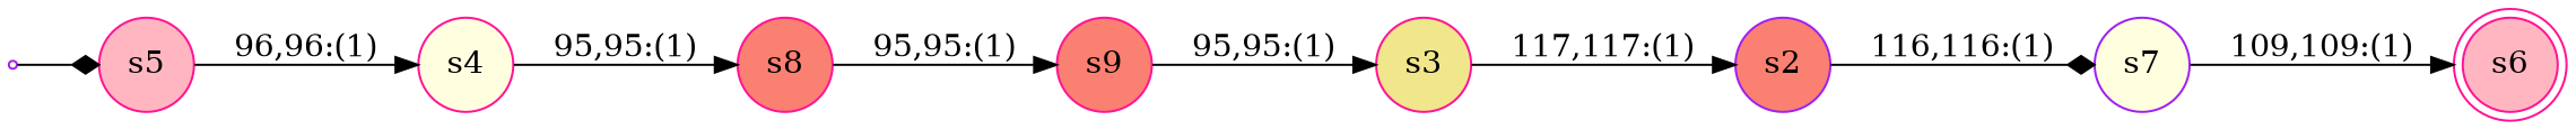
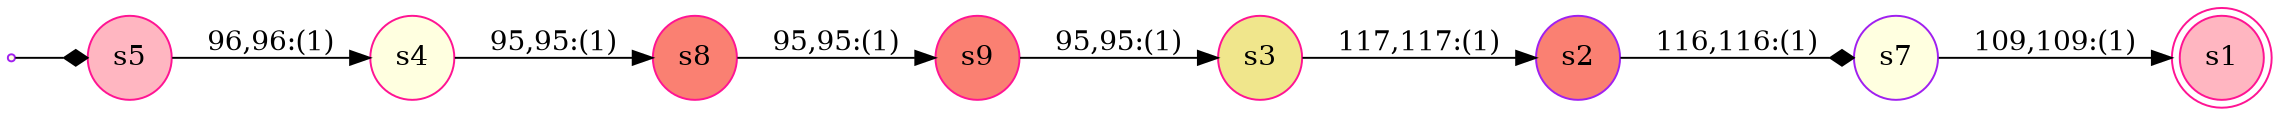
  digraph {
    rankdir=LR
    node [color=deeppink fillcolor=lightyellow shape=circle style=filled]
    edge [arrowhead=normal]
    init [color=purple shape=point]
    s5 [fillcolor=lightpink]
    s4
-   s6 [fillcolor=lightpink shape=doublecircle]
+   s6 [fillcolor=lightpink shape=doublecircle label=s1]
    s8 [fillcolor=salmon]
    s9 [fillcolor=salmon]
    s3 [fillcolor=khaki]
    s2 [color=purple fillcolor=salmon]
    s7 [color=purple]
    init -> s5 [arrowhead=diamond]
    s5 -> s4 [label="96,96:(1)"]
    s4 -> s8 [label="95,95:(1)"]
    s8 -> s9 [label="95,95:(1)"]
    s9 -> s3 [label="95,95:(1)"]
    s3 -> s2 [label="117,117:(1)"]
    s2 -> s7 [arrowhead=diamond label="116,116:(1)"]
    s7 -> s6 [label="109,109:(1)"]
  }
